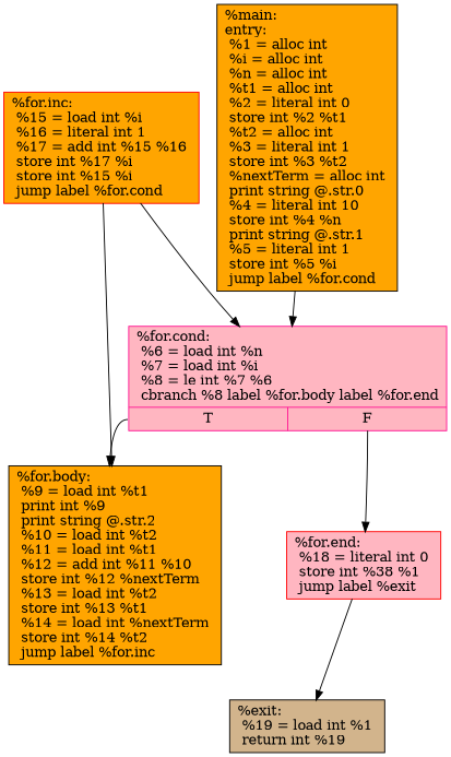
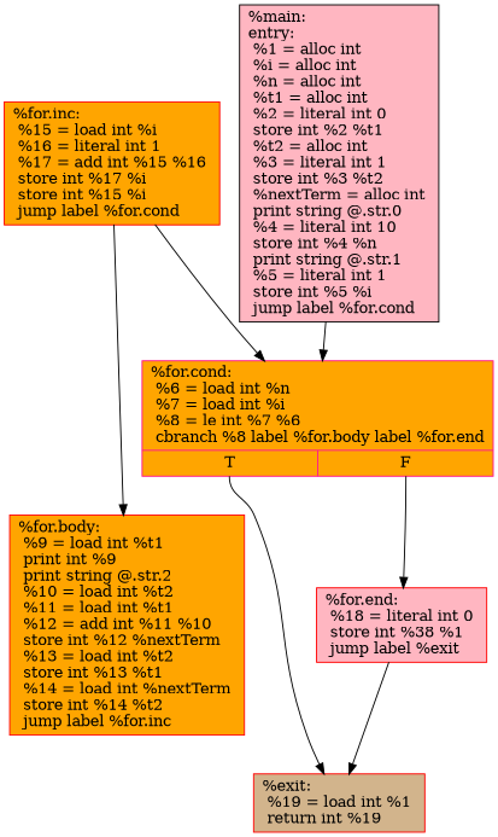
  digraph {
    node [color=black fillcolor=orange shape=record style=filled]
-   n1 [label="{%main:\l	entry:\l	  %1 = alloc int \l	  %i = alloc int \l	  %n = alloc int \l	  %t1 = alloc int \l	  %2 = literal int 0 \l	  store int %2 %t1 \l	  %t2 = alloc int \l	  %3 = literal int 1 \l	  store int %3 %t2 \l	  %nextTerm = alloc int \l	  print string @.str.0\l	  %4 = literal int 10 \l	  store int %4 %n \l	  print string @.str.1\l	  %5 = literal int 1 \l	  store int %5 %i \l	  jump label %for.cond\l	}"]
-   n2 [color=deeppink fillcolor=lightpink label="{%for.cond:\l	  %6 = load int %n \l	  %7 = load int %i \l	  %8 = le int %7 %6 \l	  cbranch %8 label %for.body label %for.end\l	|{<f0>T|<f1>F}}"]
-   n3 [label="{%for.body:\l	  %9 = load int %t1 \l	  print int %9\l	  print string @.str.2\l	  %10 = load int %t2 \l	  %11 = load int %t1 \l	  %12 = add int %11 %10 \l	  store int %12 %nextTerm \l	  %13 = load int %t2 \l	  store int %13 %t1 \l	  %14 = load int %nextTerm \l	  store int %14 %t2 \l	  jump label %for.inc\l	}"]
+   n1 [fillcolor=lightpink label="{%main:\l	entry:\l	  %1 = alloc int \l	  %i = alloc int \l	  %n = alloc int \l	  %t1 = alloc int \l	  %2 = literal int 0 \l	  store int %2 %t1 \l	  %t2 = alloc int \l	  %3 = literal int 1 \l	  store int %3 %t2 \l	  %nextTerm = alloc int \l	  print string @.str.0\l	  %4 = literal int 10 \l	  store int %4 %n \l	  print string @.str.1\l	  %5 = literal int 1 \l	  store int %5 %i \l	  jump label %for.cond\l	}"]
+   n2 [color=deeppink label="{%for.cond:\l	  %6 = load int %n \l	  %7 = load int %i \l	  %8 = le int %7 %6 \l	  cbranch %8 label %for.body label %for.end\l	|{<f0>T|<f1>F}}"]
+   n3 [color=red label="{%for.body:\l	  %9 = load int %t1 \l	  print int %9\l	  print string @.str.2\l	  %10 = load int %t2 \l	  %11 = load int %t1 \l	  %12 = add int %11 %10 \l	  store int %12 %nextTerm \l	  %13 = load int %t2 \l	  store int %13 %t1 \l	  %14 = load int %nextTerm \l	  store int %14 %t2 \l	  jump label %for.inc\l	}"]
    n4 [color=red fillcolor=lightpink label="{%for.end:\l	  %18 = literal int 0 \l	  store int %38 %1 \l	  jump label %exit\l	}"]
-   n5 [fillcolor=tan label="{%exit:\l	  %19 = load int %1 \l	  return int %19\l	}"]
+   n5 [color=red fillcolor=tan label="{%exit:\l	  %19 = load int %1 \l	  return int %19\l	}"]
    n6 [color=red label="{%for.inc:\l	  %15 = load int %i \l	  %16 = literal int 1 \l	  %17 = add int %15 %16 \l	  store int %17 %i \l	  store int %15 %i \l	  jump label %for.cond\l	}"]
    n1 -> n2
-   n2 -> n3 [tailport=f0]
+   n2 -> n5 [tailport=f0]
    n2 -> n4 [tailport=f1]
    n4 -> n5
    n6 -> n2
    n6 -> n3
  }
